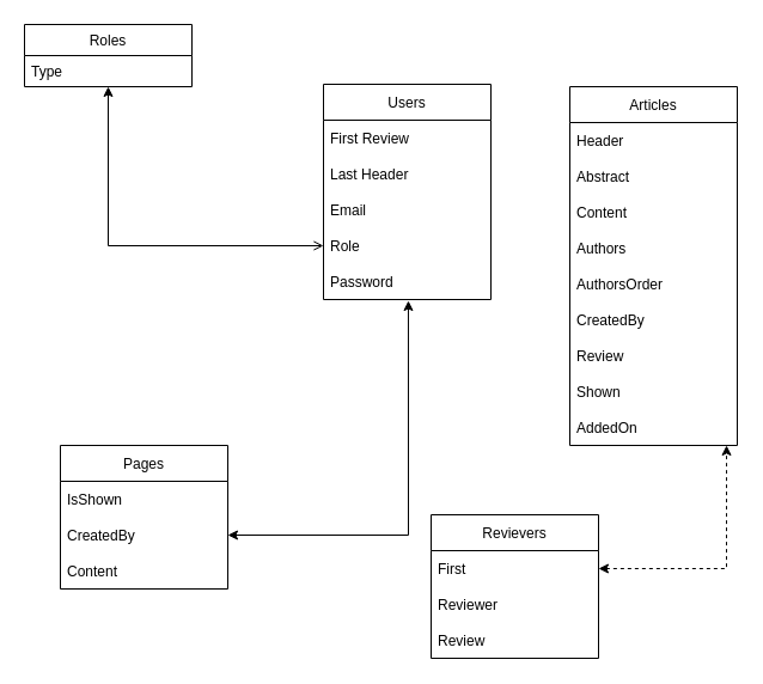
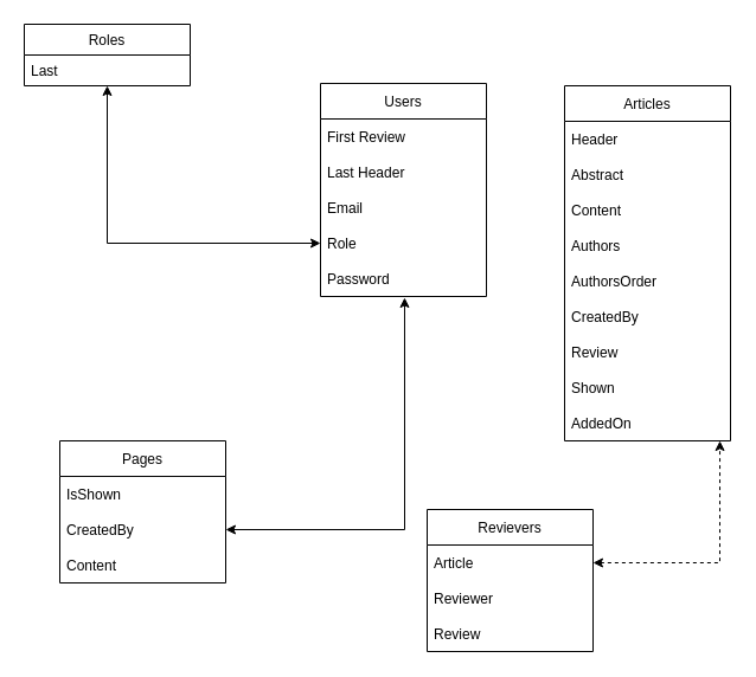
  <mxCell id="0" />
  <mxCell id="1" parent="0" />
- <mxCell id="2" style="edgeStyle=orthogonalEdgeStyle;rounded=0;orthogonalLoop=1;jettySize=auto;html=1;entryX=0;entryY=0.5;entryDx=0;entryDy=0;startArrow=classic;startFill=1;endArrow=open;" edge="1" parent="1" source="3" target="9"><mxGeometry relative="1" as="geometry" /></mxCell>
+ <mxCell id="2" style="edgeStyle=orthogonalEdgeStyle;rounded=0;orthogonalLoop=1;jettySize=auto;html=1;entryX=0;entryY=0.5;entryDx=0;entryDy=0;startArrow=classic;startFill=1;" edge="1" parent="1" source="3" target="9"><mxGeometry relative="1" as="geometry" /></mxCell>
  <mxCell id="3" value="Roles" style="swimlane;fontStyle=0;childLayout=stackLayout;horizontal=1;startSize=26;fillColor=none;horizontalStack=0;resizeParent=1;resizeParentMax=0;resizeLast=0;collapsible=1;marginBottom=0;" vertex="1" parent="1"><mxGeometry x="20" y="20" width="140" height="52" as="geometry"><mxRectangle x="90" y="620" width="70" height="30" as="alternateBounds" /></mxGeometry></mxCell>
- <mxCell id="4" value="Type" style="text;strokeColor=none;fillColor=none;align=left;verticalAlign=top;spacingLeft=4;spacingRight=4;overflow=hidden;rotatable=0;points=[[0,0.5],[1,0.5]];portConstraint=eastwest;" vertex="1" parent="3"><mxGeometry y="26" width="140" height="26" as="geometry" /></mxCell>
+ <mxCell id="4" value="Last" style="text;strokeColor=none;fillColor=none;align=left;verticalAlign=top;spacingLeft=4;spacingRight=4;overflow=hidden;rotatable=0;points=[[0,0.5],[1,0.5]];portConstraint=eastwest;" vertex="1" parent="3"><mxGeometry y="26" width="140" height="26" as="geometry" /></mxCell>
  <mxCell id="5" value="Users" style="swimlane;fontStyle=0;childLayout=stackLayout;horizontal=1;startSize=30;horizontalStack=0;resizeParent=1;resizeParentMax=0;resizeLast=0;collapsible=1;marginBottom=0;" vertex="1" parent="1"><mxGeometry x="270" y="70" width="140" height="180" as="geometry" /></mxCell>
  <mxCell id="6" value="First Review" style="text;strokeColor=none;fillColor=none;align=left;verticalAlign=middle;spacingLeft=4;spacingRight=4;overflow=hidden;points=[[0,0.5],[1,0.5]];portConstraint=eastwest;rotatable=0;" vertex="1" parent="5"><mxGeometry y="30" width="140" height="30" as="geometry" /></mxCell>
  <mxCell id="7" value="Last Header" style="text;strokeColor=none;fillColor=none;align=left;verticalAlign=middle;spacingLeft=4;spacingRight=4;overflow=hidden;points=[[0,0.5],[1,0.5]];portConstraint=eastwest;rotatable=0;" vertex="1" parent="5"><mxGeometry y="60" width="140" height="30" as="geometry" /></mxCell>
  <mxCell id="8" value="Email" style="text;strokeColor=none;fillColor=none;align=left;verticalAlign=middle;spacingLeft=4;spacingRight=4;overflow=hidden;points=[[0,0.5],[1,0.5]];portConstraint=eastwest;rotatable=0;" vertex="1" parent="5"><mxGeometry y="90" width="140" height="30" as="geometry" /></mxCell>
  <mxCell id="9" value="Role" style="text;strokeColor=none;fillColor=none;align=left;verticalAlign=middle;spacingLeft=4;spacingRight=4;overflow=hidden;points=[[0,0.5],[1,0.5]];portConstraint=eastwest;rotatable=0;" vertex="1" parent="5"><mxGeometry y="120" width="140" height="30" as="geometry" /></mxCell>
  <mxCell id="10" value="Password" style="text;strokeColor=none;fillColor=none;align=left;verticalAlign=middle;spacingLeft=4;spacingRight=4;overflow=hidden;points=[[0,0.5],[1,0.5]];portConstraint=eastwest;rotatable=0;" vertex="1" parent="5"><mxGeometry y="150" width="140" height="30" as="geometry" /></mxCell>
  <mxCell id="11" value="Articles" style="swimlane;fontStyle=0;childLayout=stackLayout;horizontal=1;startSize=30;horizontalStack=0;resizeParent=1;resizeParentMax=0;resizeLast=0;collapsible=1;marginBottom=0;" vertex="1" parent="1"><mxGeometry x="476" y="72" width="140" height="300" as="geometry" /></mxCell>
  <mxCell id="12" value="Header" style="text;strokeColor=none;fillColor=none;align=left;verticalAlign=middle;spacingLeft=4;spacingRight=4;overflow=hidden;points=[[0,0.5],[1,0.5]];portConstraint=eastwest;rotatable=0;" vertex="1" parent="11"><mxGeometry y="30" width="140" height="30" as="geometry" /></mxCell>
  <mxCell id="13" value="Abstract" style="text;strokeColor=none;fillColor=none;align=left;verticalAlign=middle;spacingLeft=4;spacingRight=4;overflow=hidden;points=[[0,0.5],[1,0.5]];portConstraint=eastwest;rotatable=0;" vertex="1" parent="11"><mxGeometry y="60" width="140" height="30" as="geometry" /></mxCell>
  <mxCell id="14" value="Content" style="text;strokeColor=none;fillColor=none;align=left;verticalAlign=middle;spacingLeft=4;spacingRight=4;overflow=hidden;points=[[0,0.5],[1,0.5]];portConstraint=eastwest;rotatable=0;" vertex="1" parent="11"><mxGeometry y="90" width="140" height="30" as="geometry" /></mxCell>
  <mxCell id="15" value="Authors" style="text;strokeColor=none;fillColor=none;align=left;verticalAlign=middle;spacingLeft=4;spacingRight=4;overflow=hidden;points=[[0,0.5],[1,0.5]];portConstraint=eastwest;rotatable=0;" vertex="1" parent="11"><mxGeometry y="120" width="140" height="30" as="geometry" /></mxCell>
  <mxCell id="16" value="AuthorsOrder" style="text;strokeColor=none;fillColor=none;align=left;verticalAlign=middle;spacingLeft=4;spacingRight=4;overflow=hidden;points=[[0,0.5],[1,0.5]];portConstraint=eastwest;rotatable=0;" vertex="1" parent="11"><mxGeometry y="150" width="140" height="30" as="geometry" /></mxCell>
  <mxCell id="17" value="CreatedBy" style="text;strokeColor=none;fillColor=none;align=left;verticalAlign=middle;spacingLeft=4;spacingRight=4;overflow=hidden;points=[[0,0.5],[1,0.5]];portConstraint=eastwest;rotatable=0;" vertex="1" parent="11"><mxGeometry y="180" width="140" height="30" as="geometry" /></mxCell>
  <mxCell id="18" value="Review" style="text;strokeColor=none;fillColor=none;align=left;verticalAlign=middle;spacingLeft=4;spacingRight=4;overflow=hidden;points=[[0,0.5],[1,0.5]];portConstraint=eastwest;rotatable=0;" vertex="1" parent="11"><mxGeometry y="210" width="140" height="30" as="geometry" /></mxCell>
  <mxCell id="19" value="Shown" style="text;strokeColor=none;fillColor=none;align=left;verticalAlign=middle;spacingLeft=4;spacingRight=4;overflow=hidden;points=[[0,0.5],[1,0.5]];portConstraint=eastwest;rotatable=0;" vertex="1" parent="11"><mxGeometry y="240" width="140" height="30" as="geometry" /></mxCell>
  <mxCell id="20" value="AddedOn" style="text;strokeColor=none;fillColor=none;align=left;verticalAlign=middle;spacingLeft=4;spacingRight=4;overflow=hidden;points=[[0,0.5],[1,0.5]];portConstraint=eastwest;rotatable=0;" vertex="1" parent="11"><mxGeometry y="270" width="140" height="30" as="geometry" /></mxCell>
  <mxCell id="21" value="Revievers" style="swimlane;fontStyle=0;childLayout=stackLayout;horizontal=1;startSize=30;horizontalStack=0;resizeParent=1;resizeParentMax=0;resizeLast=0;collapsible=1;marginBottom=0;" vertex="1" parent="1"><mxGeometry x="360" y="430" width="140" height="120" as="geometry" /></mxCell>
- <mxCell id="22" value="First" style="text;strokeColor=none;fillColor=none;align=left;verticalAlign=middle;spacingLeft=4;spacingRight=4;overflow=hidden;points=[[0,0.5],[1,0.5]];portConstraint=eastwest;rotatable=0;" vertex="1" parent="21"><mxGeometry y="30" width="140" height="30" as="geometry" /></mxCell>
+ <mxCell id="22" value="Article" style="text;strokeColor=none;fillColor=none;align=left;verticalAlign=middle;spacingLeft=4;spacingRight=4;overflow=hidden;points=[[0,0.5],[1,0.5]];portConstraint=eastwest;rotatable=0;" vertex="1" parent="21"><mxGeometry y="30" width="140" height="30" as="geometry" /></mxCell>
  <mxCell id="23" value="Reviewer" style="text;strokeColor=none;fillColor=none;align=left;verticalAlign=middle;spacingLeft=4;spacingRight=4;overflow=hidden;points=[[0,0.5],[1,0.5]];portConstraint=eastwest;rotatable=0;" vertex="1" parent="21"><mxGeometry y="60" width="140" height="30" as="geometry" /></mxCell>
  <mxCell id="24" value="Review" style="text;strokeColor=none;fillColor=none;align=left;verticalAlign=middle;spacingLeft=4;spacingRight=4;overflow=hidden;points=[[0,0.5],[1,0.5]];portConstraint=eastwest;rotatable=0;" vertex="1" parent="21"><mxGeometry y="90" width="140" height="30" as="geometry" /></mxCell>
  <mxCell id="25" style="edgeStyle=orthogonalEdgeStyle;rounded=0;orthogonalLoop=1;jettySize=auto;html=1;entryX=0.936;entryY=1;entryDx=0;entryDy=0;entryPerimeter=0;startArrow=classic;startFill=1;dashed=1;" edge="1" parent="1" source="22" target="20"><mxGeometry relative="1" as="geometry" /></mxCell>
  <mxCell id="26" value="Pages" style="swimlane;fontStyle=0;childLayout=stackLayout;horizontal=1;startSize=30;horizontalStack=0;resizeParent=1;resizeParentMax=0;resizeLast=0;collapsible=1;marginBottom=0;" vertex="1" parent="1"><mxGeometry x="50" y="372" width="140" height="120" as="geometry" /></mxCell>
  <mxCell id="27" value="IsShown" style="text;strokeColor=none;fillColor=none;align=left;verticalAlign=middle;spacingLeft=4;spacingRight=4;overflow=hidden;points=[[0,0.5],[1,0.5]];portConstraint=eastwest;rotatable=0;" vertex="1" parent="26"><mxGeometry y="30" width="140" height="30" as="geometry" /></mxCell>
  <mxCell id="28" value="CreatedBy" style="text;strokeColor=none;fillColor=none;align=left;verticalAlign=middle;spacingLeft=4;spacingRight=4;overflow=hidden;points=[[0,0.5],[1,0.5]];portConstraint=eastwest;rotatable=0;" vertex="1" parent="26"><mxGeometry y="60" width="140" height="30" as="geometry" /></mxCell>
  <mxCell id="29" value="Content" style="text;strokeColor=none;fillColor=none;align=left;verticalAlign=middle;spacingLeft=4;spacingRight=4;overflow=hidden;points=[[0,0.5],[1,0.5]];portConstraint=eastwest;rotatable=0;" vertex="1" parent="26"><mxGeometry y="90" width="140" height="30" as="geometry" /></mxCell>
  <mxCell id="30" style="edgeStyle=orthogonalEdgeStyle;rounded=0;orthogonalLoop=1;jettySize=auto;html=1;entryX=0.507;entryY=1.033;entryDx=0;entryDy=0;entryPerimeter=0;startArrow=classic;startFill=1;" edge="1" parent="1" source="28" target="10"><mxGeometry relative="1" as="geometry" /></mxCell>
